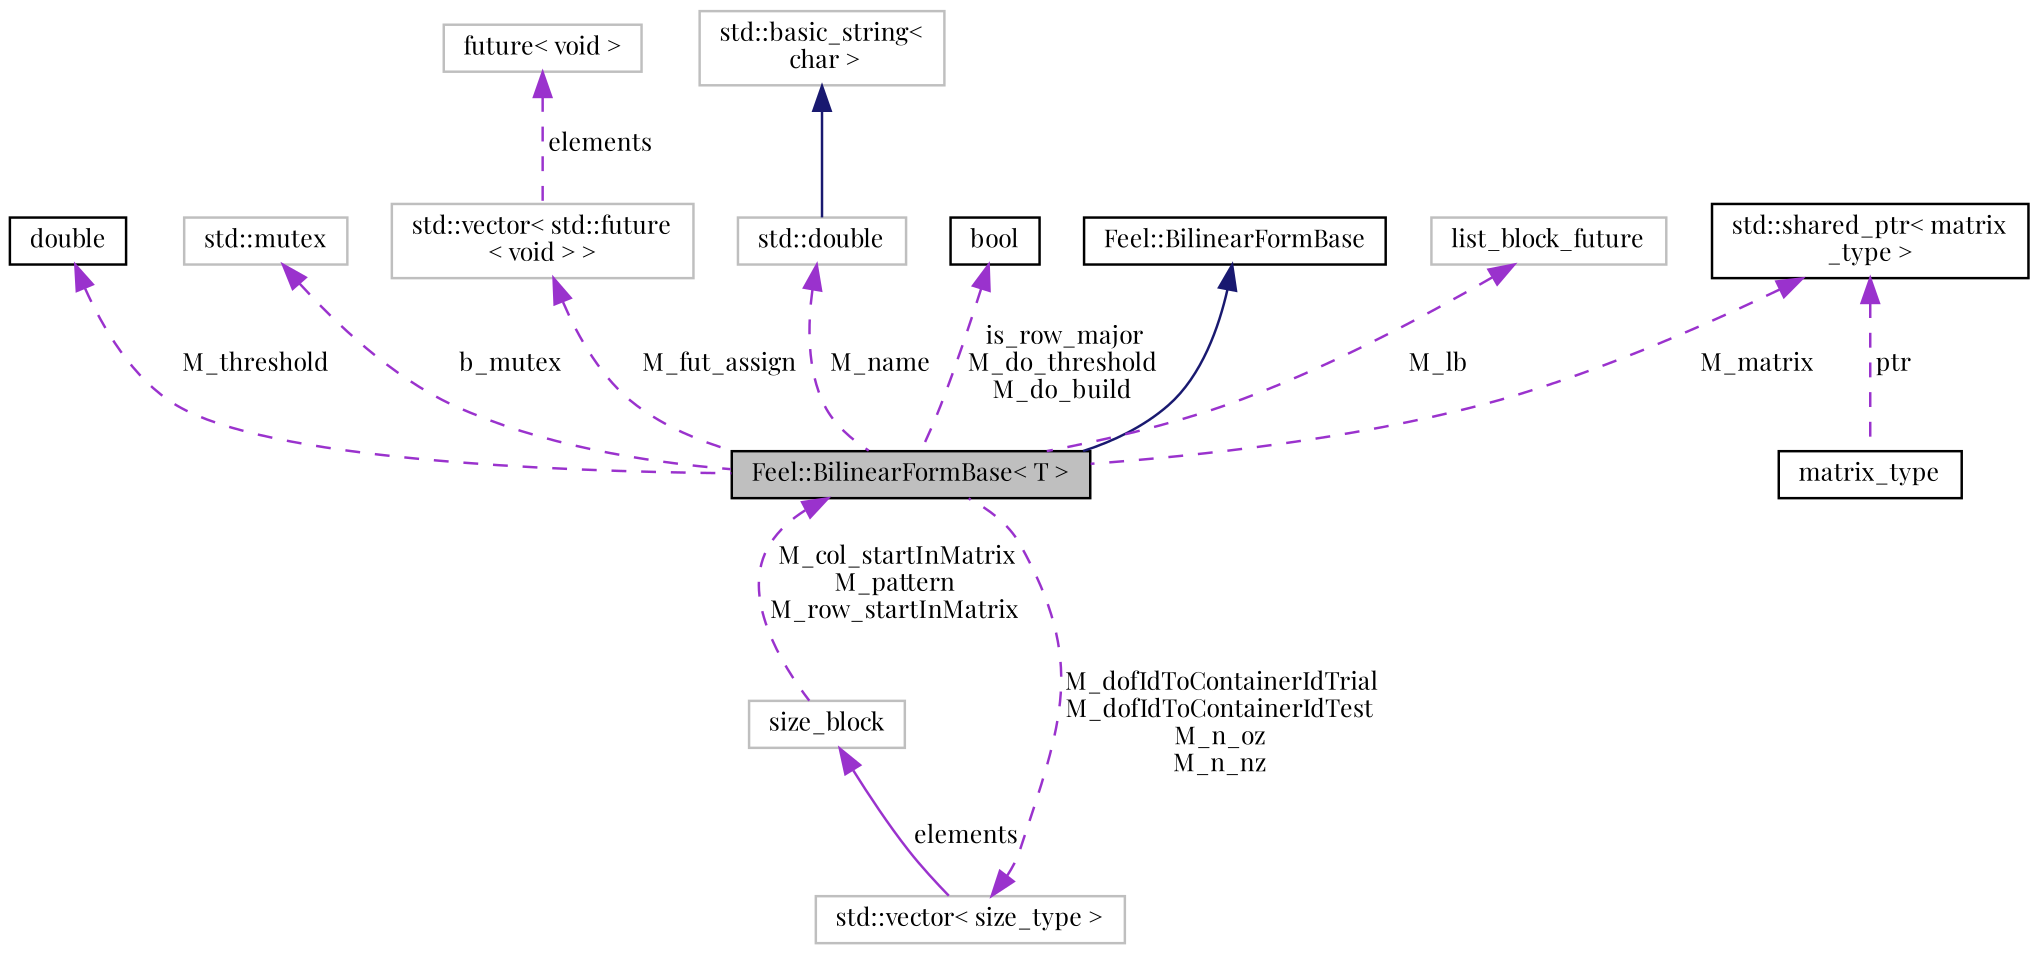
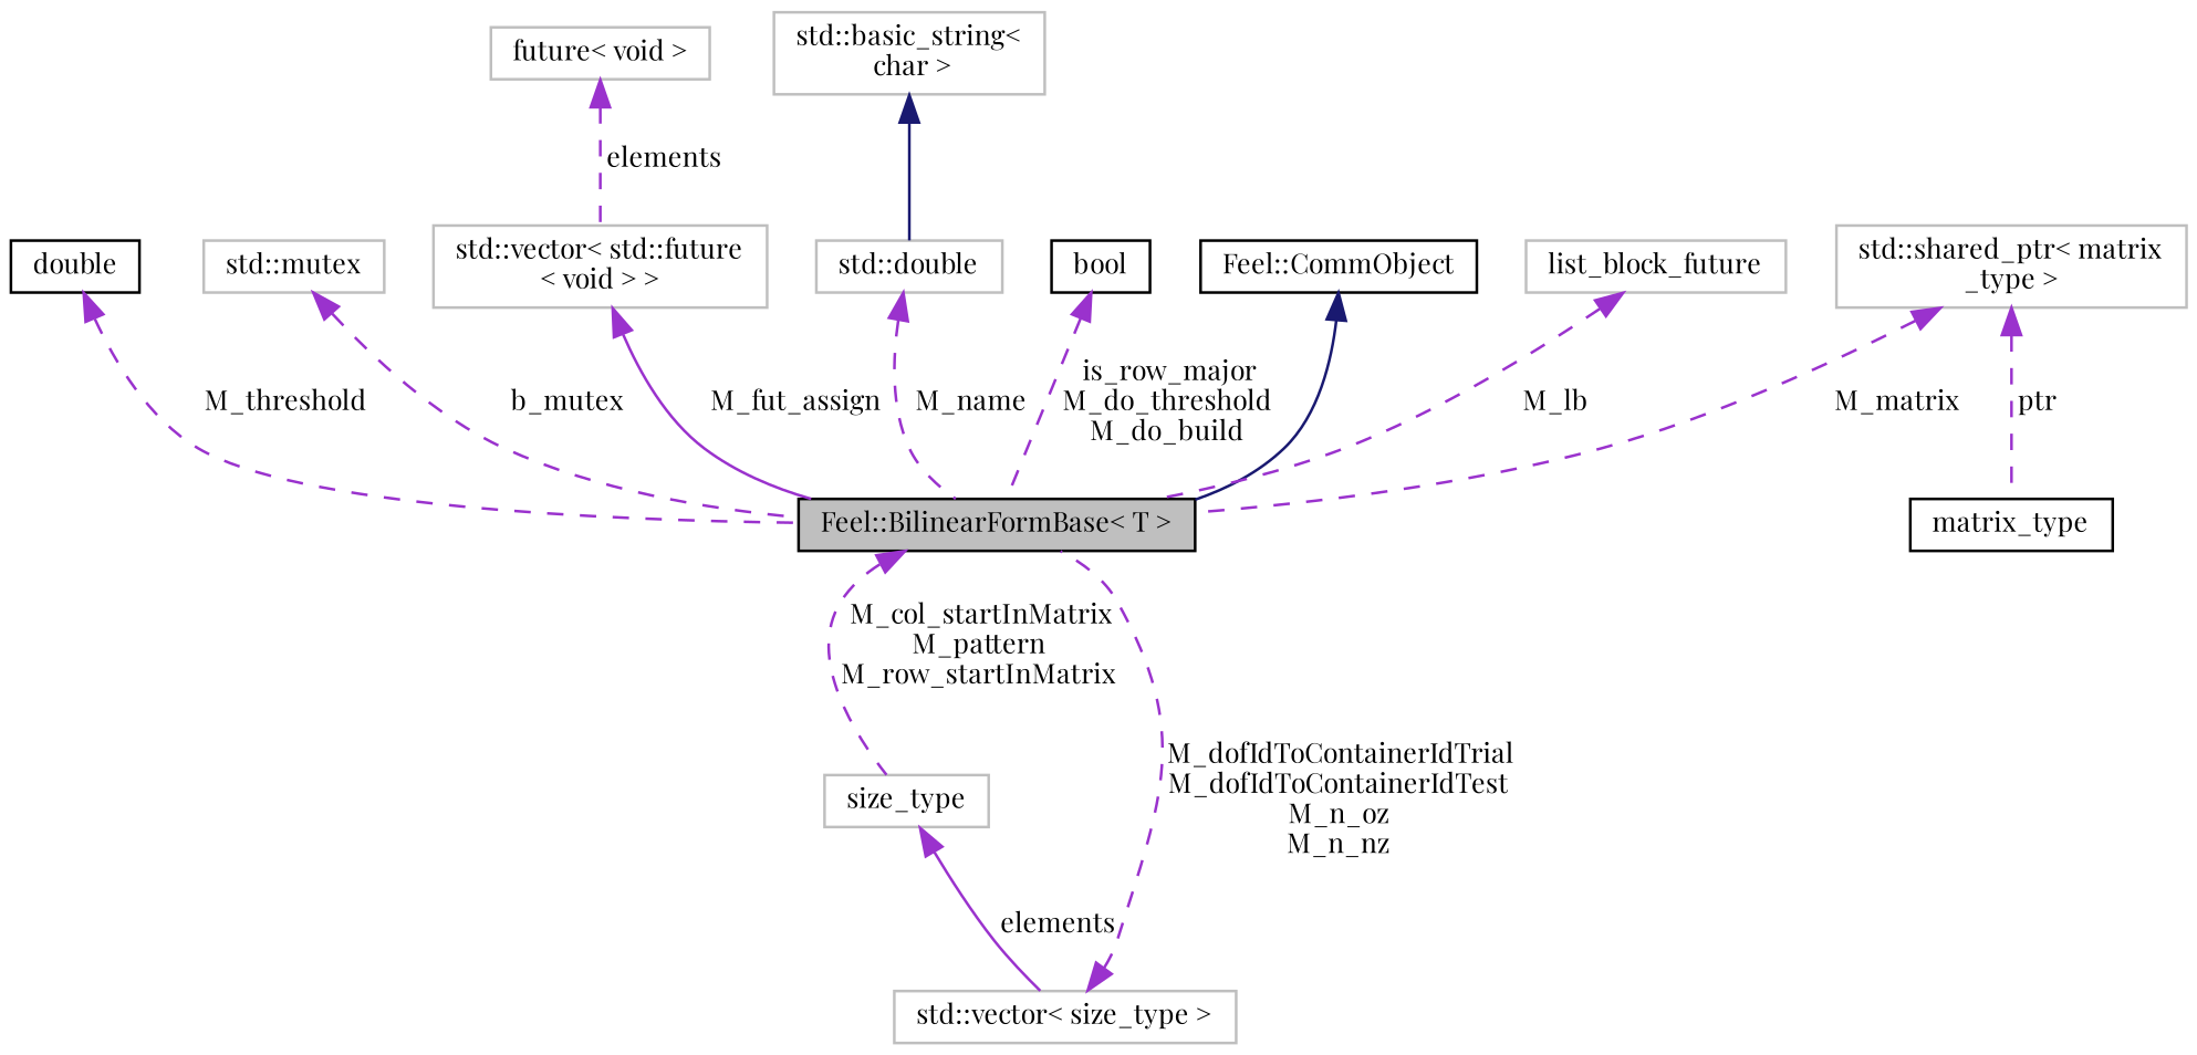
  digraph {
    fontname="Playfair Display"
    rankdir=TB
    node [color=grey75 fillcolor=white fontname="Playfair Display" fontsize=10 shape=record style=filled]
    edge [color=darkorchid3 dir=back fontname="Playfair Display" fontsize=10 labelfontname=Helvetica labelfontsize=10 style=dashed]
    n1 [color=black fillcolor=grey75 fontcolor=black height=0.2 label="Feel::BilinearFormBase\< T \>" width=0.4]
-   n2 [height=0.2 label=size_block width=0.4]
-   n3 [color=black height=0.2 label="Feel::BilinearFormBase" width=0.4]
+   n2 [height=0.2 label=size_type width=0.4]
+   n3 [color=black height=0.2 label="Feel::CommObject" width=0.4]
    n4 [color=black height=0.2 label=double width=0.4]
    n5 [height=0.2 label="std::vector\< size_type \>" width=0.4]
    n6 [height=0.2 label="std::mutex" width=0.4]
    n7 [height=0.2 label="std::vector\< std::future\l\< void \> \>" width=0.4]
    n8 [height=0.2 label="future\< void \>" width=0.4]
    n9 [height=0.2 label="std::double" width=0.4]
    n10 [height=0.2 label="std::basic_string\<\l char \>" width=0.4]
    n11 [color=black height=0.2 label=bool width=0.4]
-   n12 [color=black height=0.2 label="std::shared_ptr\< matrix\l_type \>" width=0.4]
+   n12 [height=0.2 label="std::shared_ptr\< matrix\l_type \>" width=0.4]
    n13 [color=black height=0.2 label=matrix_type width=0.4]
    n14 [height=0.2 label=list_block_future width=0.4]
    n1 -> n2 [label=" M_col_startInMatrix\nM_pattern\nM_row_startInMatrix"]
    n2 -> n5 [label=" elements" style=solid]
    n3 -> n1 [color=midnightblue style=solid]
    n4 -> n1 [label=" M_threshold"]
    n5 -> n1 [label=" M_dofIdToContainerIdTrial\nM_dofIdToContainerIdTest\nM_n_oz\nM_n_nz"]
    n6 -> n1 [label=" b_mutex"]
-   n7 -> n1 [label=" M_fut_assign"]
+   n7 -> n1 [label=" M_fut_assign" style=solid]
    n8 -> n7 [label=" elements"]
    n9 -> n1 [label=" M_name"]
    n10 -> n9 [color=midnightblue style=solid]
    n11 -> n1 [label=" is_row_major\nM_do_threshold\nM_do_build"]
    n12 -> n1 [label=" M_matrix"]
    n12 -> n13 [label=" ptr"]
    n14 -> n1 [label=" M_lb"]
  }
